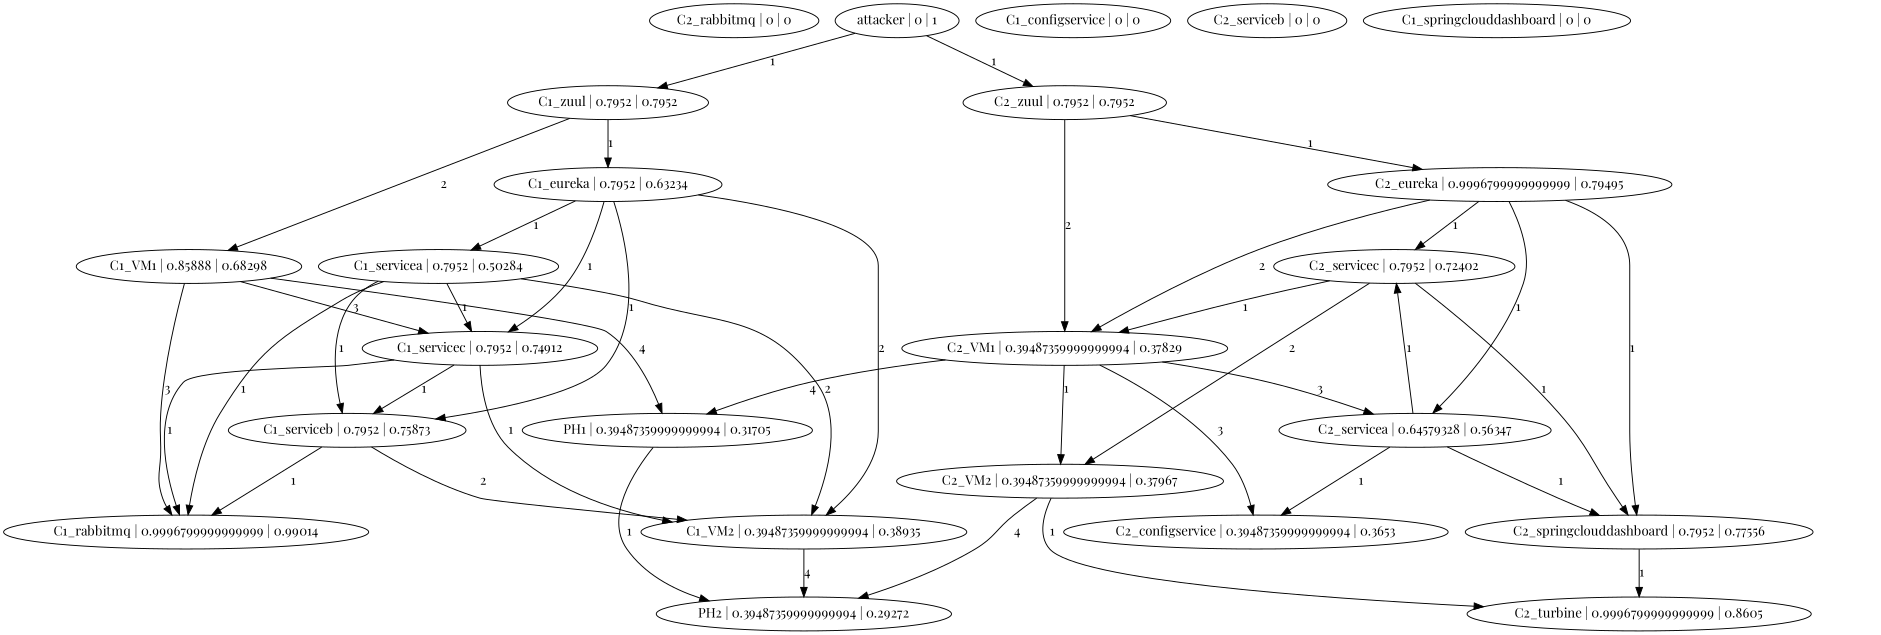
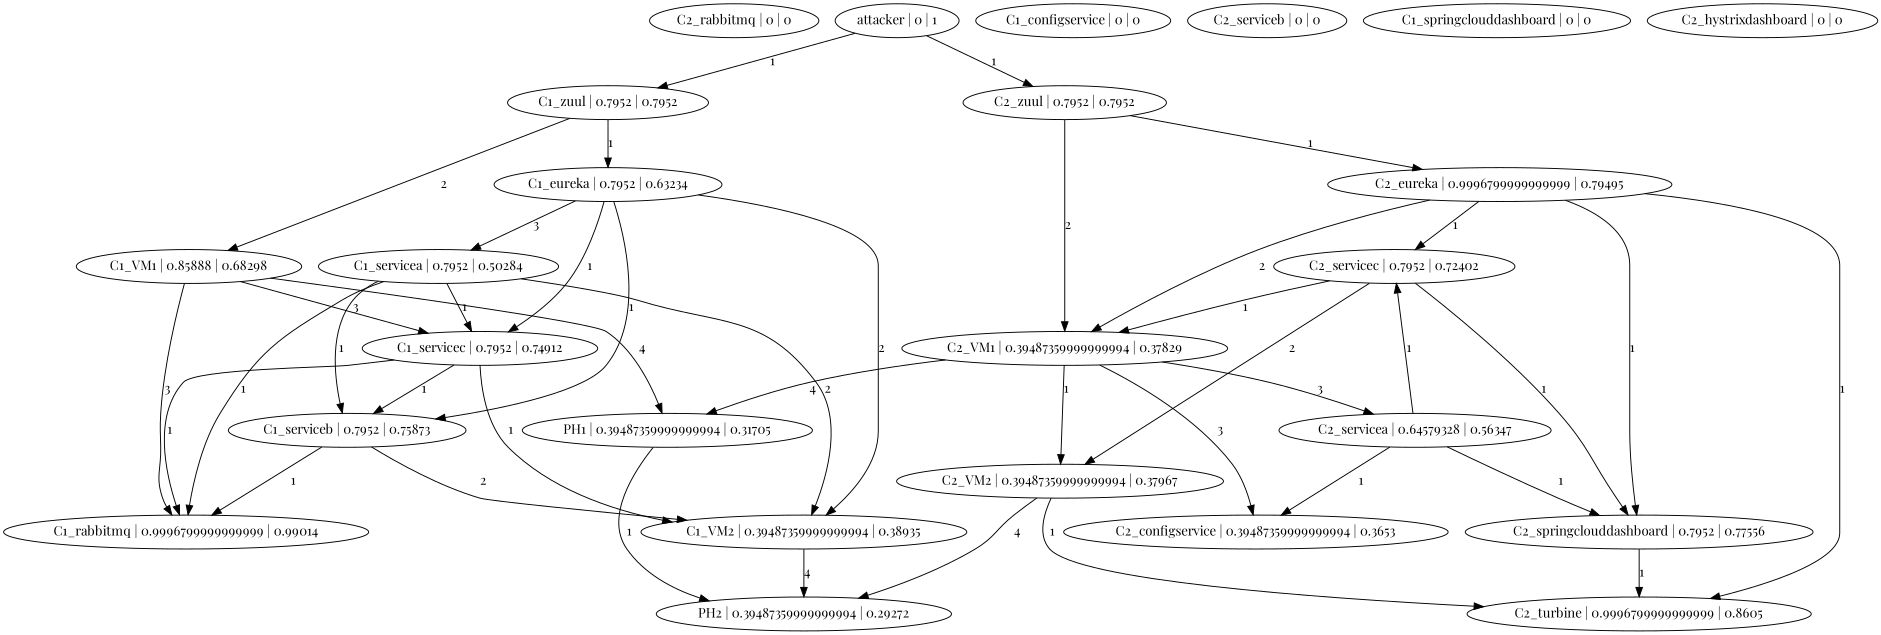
  digraph {
    fontname="Playfair Display"
    node [fontname="Playfair Display"]
    edge [fontname="Playfair Display"]
    n1 [label="C2_rabbitmq | 0 | 0"]
    n2 [label="C2_servicec | 0.7952 | 0.72402"]
    n3 [label="C2_springclouddashboard | 0.7952 | 0.77556"]
    n4 [label="C2_VM2 | 0.39487359999999994 | 0.37967"]
    n5 [label="C2_VM1 | 0.39487359999999994 | 0.37829"]
    n6 [label="C2_turbine | 0.9996799999999999 | 0.8605"]
    n7 [label="C2_configservice | 0.39487359999999994 | 0.3653"]
    n8 [label="PH2 | 0.39487359999999994 | 0.29272"]
    n9 [label="C1_eureka | 0.7952 | 0.63234"]
    n10 [label="C1_VM2 | 0.39487359999999994 | 0.38935"]
    n11 [label="C1_servicea | 0.7952 | 0.50284"]
    n12 [label="C1_serviceb | 0.7952 | 0.75873"]
    n13 [label="C1_servicec | 0.7952 | 0.74912"]
    n14 [label="C1_rabbitmq | 0.9996799999999999 | 0.99014"]
    n15 [label="C1_VM1 | 0.85888 | 0.68298"]
    n16 [label="PH1 | 0.39487359999999994 | 0.31705"]
    n17 [label="C2_servicea | 0.64579328 | 0.56347"]
    n18 [label="C1_configservice | 0 | 0"]
    n19 [label="C1_zuul | 0.7952 | 0.7952"]
    n20 [label="C2_zuul | 0.7952 | 0.7952"]
    n21 [label="C2_eureka | 0.9996799999999999 | 0.79495"]
    n22 [label="C2_serviceb | 0 | 0"]
    n23 [label="attacker | 0 | 1"]
    n24 [label="C1_springclouddashboard | 0 | 0"]
+   n25 [label="C2_hystrixdashboard | 0 | 0"]
    n2 -> n3 [label=1]
    n2 -> n4 [label=2]
    n2 -> n5 [label=1]
    n3 -> n6 [label=1]
    n4 -> n6 [label=1]
    n4 -> n8 [label=4]
    n5 -> n4 [label=1]
    n5 -> n7 [label=3]
    n5 -> n16 [label=4]
    n5 -> n17 [label=3]
    n9 -> n10 [label=2]
-   n9 -> n11 [label=1]
+   n9 -> n11 [label=3]
    n9 -> n12 [label=1]
    n9 -> n13 [label=1]
    n10 -> n8 [label=4]
    n11 -> n10 [label=2]
    n11 -> n12 [label=1]
    n11 -> n13 [label=1]
    n11 -> n14 [label=1]
    n12 -> n10 [label=2]
    n12 -> n14 [label=1]
    n13 -> n10 [label=1]
    n13 -> n12 [label=1]
    n13 -> n14 [label=1]
    n15 -> n13 [label=3]
    n15 -> n14 [label=3]
    n15 -> n16 [label=4]
    n16 -> n8 [label=1]
    n17 -> n2 [label=1]
    n17 -> n3 [label=1]
    n17 -> n7 [label=1]
    n19 -> n9 [label=1]
    n19 -> n15 [label=2]
    n20 -> n5 [label=2]
    n20 -> n21 [label=1]
    n21 -> n2 [label=1]
    n21 -> n3 [label=1]
    n21 -> n5 [label=2]
-   n21 -> n17 [label=1]
+   n21 -> n6 [label=1]
    n23 -> n19 [label=1]
    n23 -> n20 [label=1]
  }
